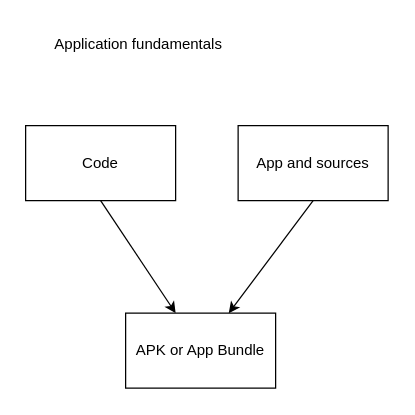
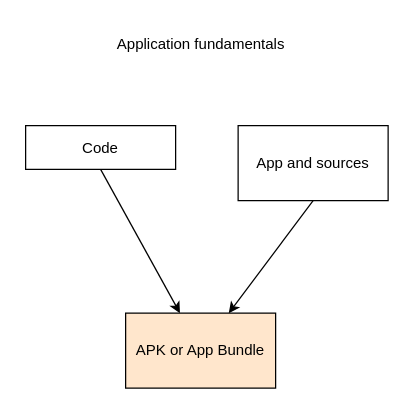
  <mxCell id="0" />
  <mxCell id="1" parent="0" />
- <mxCell id="2" value="Application fundamentals" style="text;html=1;align=center;verticalAlign=middle;resizable=0;points=[];autosize=1;strokeColor=none;fillColor=none;" vertex="1" parent="1"><mxGeometry x="30" y="20" width="160" height="30" as="geometry" /></mxCell>
- <mxCell id="3" value="Code" style="rounded=0;whiteSpace=wrap;html=1;" vertex="1" parent="1"><mxGeometry x="20" y="100" width="120" height="60" as="geometry" /></mxCell>
+ <mxCell id="2" value="Application fundamentals" style="text;html=1;align=center;verticalAlign=middle;resizable=0;points=[];autosize=1;strokeColor=none;fillColor=none;" vertex="1" parent="1"><mxGeometry x="80" y="20" width="160" height="30" as="geometry" /></mxCell>
+ <mxCell id="3" value="Code" style="rounded=0;whiteSpace=wrap;html=1;" vertex="1" parent="1"><mxGeometry x="20" y="100" width="120" height="35" as="geometry" /></mxCell>
  <mxCell id="4" value="App and sources" style="rounded=0;whiteSpace=wrap;html=1;" vertex="1" parent="1"><mxGeometry x="190" y="100" width="120" height="60" as="geometry" /></mxCell>
  <mxCell id="5" value="" style="endArrow=classic;html=1;rounded=0;exitX=0.5;exitY=1;exitDx=0;exitDy=0;" edge="1" parent="1" source="3" target="7"><mxGeometry width="50" height="50" relative="1" as="geometry"><mxPoint x="80" y="320" as="sourcePoint" /><mxPoint x="150" y="240" as="targetPoint" /></mxGeometry></mxCell>
  <mxCell id="6" value="" style="endArrow=classic;html=1;rounded=0;exitX=0.5;exitY=1;exitDx=0;exitDy=0;" edge="1" parent="1" source="4" target="7"><mxGeometry width="50" height="50" relative="1" as="geometry"><mxPoint x="360" y="220" as="sourcePoint" /><mxPoint x="200" y="230" as="targetPoint" /></mxGeometry></mxCell>
- <mxCell id="7" value="APK or App Bundle" style="rounded=0;whiteSpace=wrap;html=1;" vertex="1" parent="1"><mxGeometry x="100" y="250" width="120" height="60" as="geometry" /></mxCell>
+ <mxCell id="7" value="APK or App Bundle" style="rounded=0;whiteSpace=wrap;html=1;fillColor=#ffe6cc;" vertex="1" parent="1"><mxGeometry x="100" y="250" width="120" height="60" as="geometry" /></mxCell>
